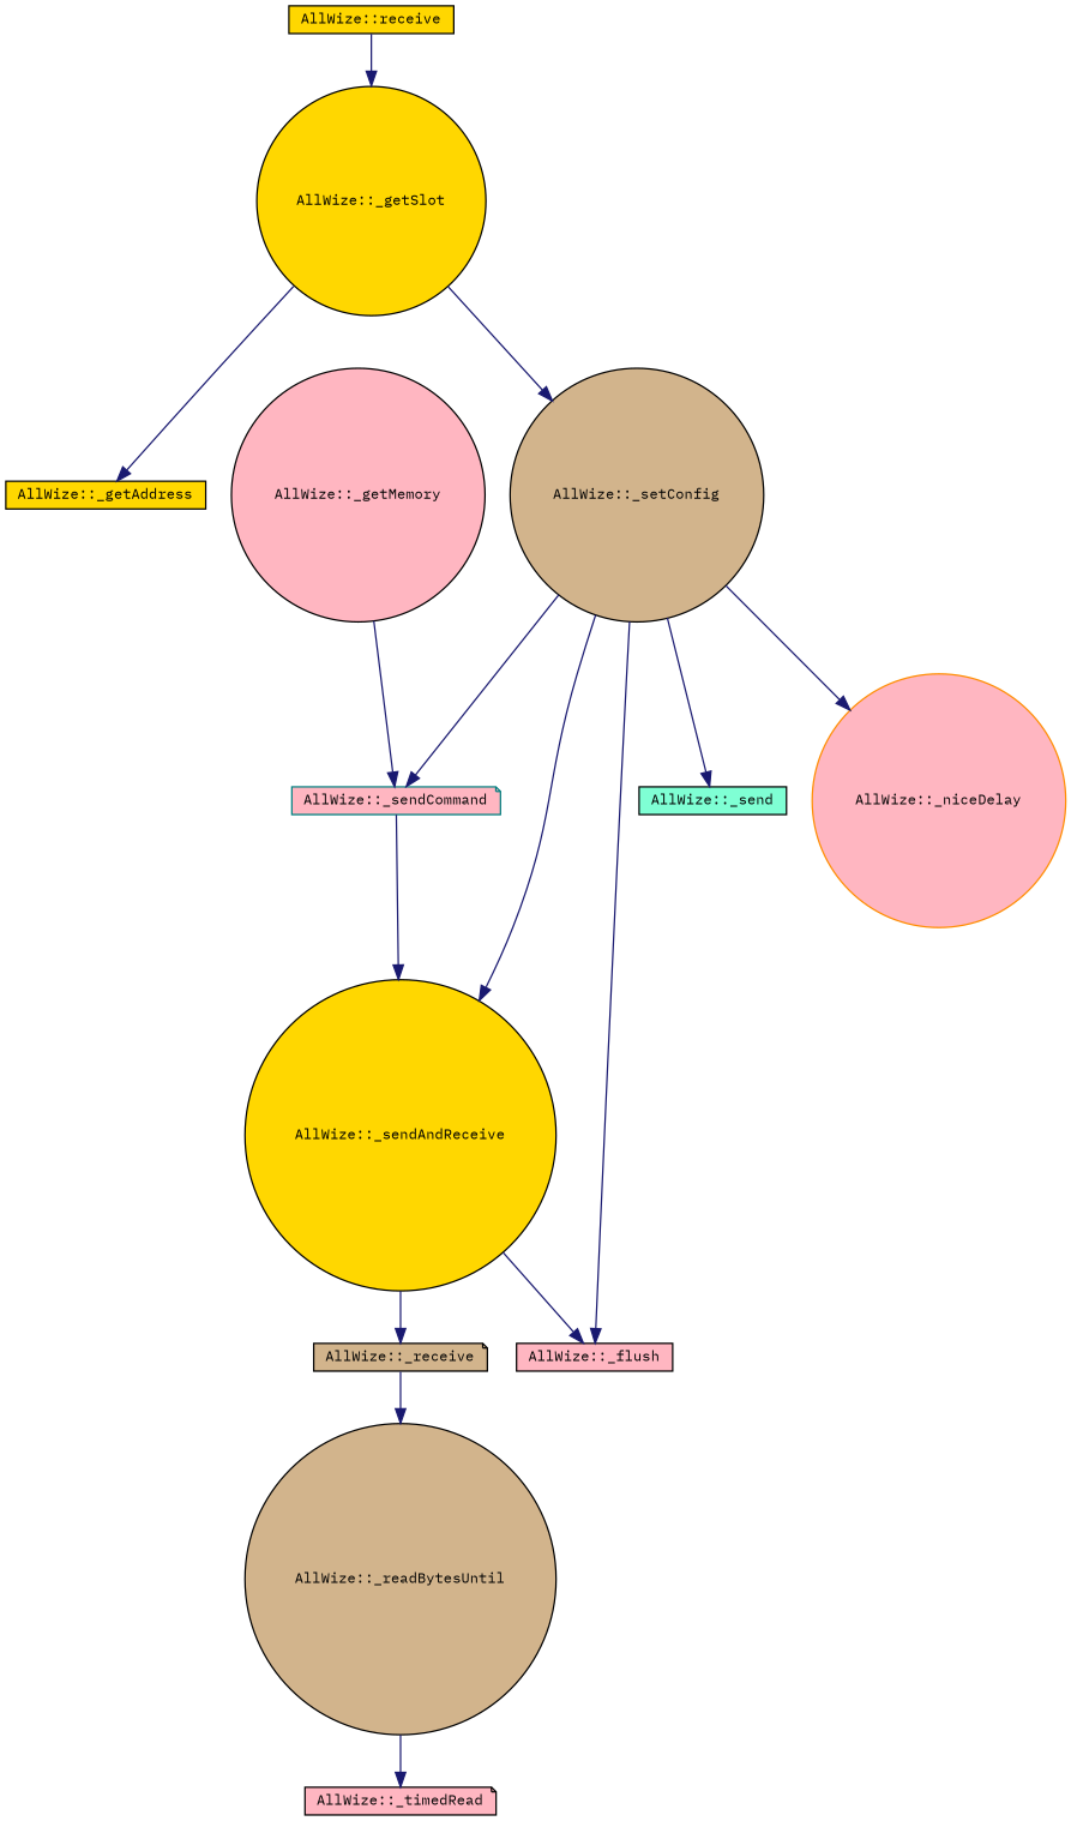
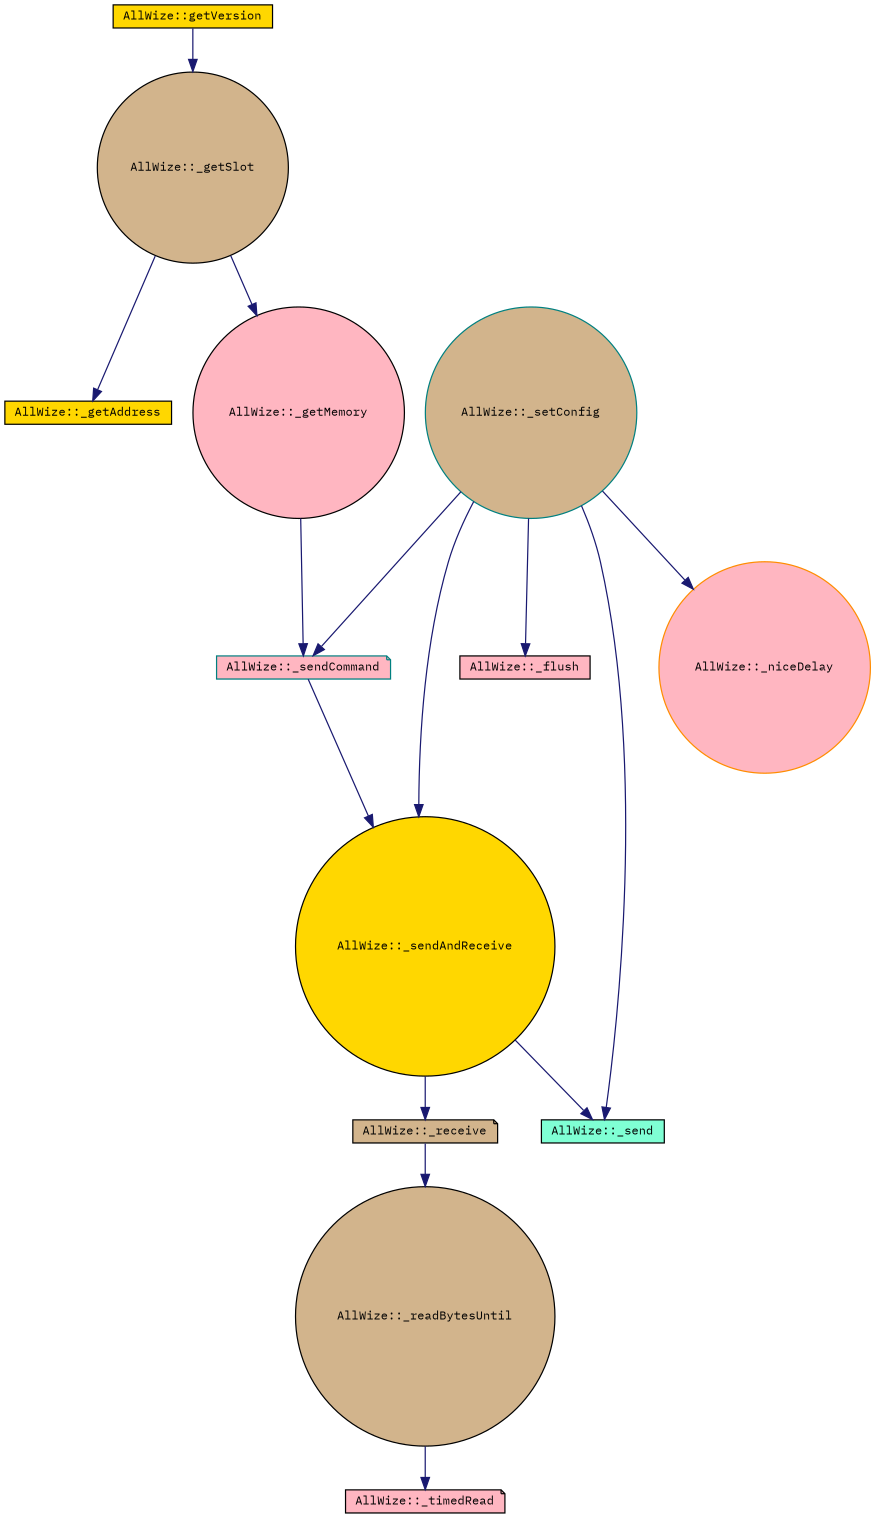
  digraph {
    fontname="IBM Plex Mono"
    rankdir=TB
    node [color=black fillcolor=lightpink fontname="IBM Plex Mono" fontsize=10 shape=circle style=filled]
    edge [color=midnightblue fontname="IBM Plex Mono" fontsize=10 labelfontname=Helvetica labelfontsize=10 style=solid]
-   n1 [fillcolor=gold fontcolor=black height=0.2 label="AllWize::receive" shape=box width=0.4]
-   n2 [fillcolor=gold height=0.2 label="AllWize::_getSlot" width=0.4]
+   n1 [fillcolor=gold fontcolor=black height=0.2 label="AllWize::getVersion" shape=box width=0.4]
+   n2 [fillcolor=tan height=0.2 label="AllWize::_getSlot" width=0.4]
    n3 [fillcolor=gold height=0.2 label="AllWize::_getAddress" shape=box width=0.4]
    n4 [height=0.2 label="AllWize::_getMemory" width=0.4]
    n5 [color=teal height=0.2 label="AllWize::_sendCommand" shape=note width=0.4]
    n6 [fillcolor=gold height=0.2 label="AllWize::_sendAndReceive" width=0.4]
-   n7 [fillcolor=tan height=0.2 label="AllWize::_setConfig" width=0.4]
+   n7 [color=teal fillcolor=tan height=0.2 label="AllWize::_setConfig" width=0.4]
    n8 [height=0.2 label="AllWize::_flush" shape=box width=0.4]
    n9 [fillcolor=aquamarine height=0.2 label="AllWize::_send" shape=box width=0.4]
    n10 [color=darkorange height=0.2 label="AllWize::_niceDelay" width=0.4]
    n11 [fillcolor=tan height=0.2 label="AllWize::_receive" shape=note width=0.4]
    n12 [fillcolor=tan height=0.2 label="AllWize::_readBytesUntil" width=0.4]
    n13 [height=0.2 label="AllWize::_timedRead" shape=note width=0.4]
    n1 -> n2
    n2 -> n3
-   n2 -> n7
+   n2 -> n4
    n4 -> n5
    n5 -> n6
-   n6 -> n8
+   n6 -> n9
    n6 -> n11
    n7 -> n5
    n7 -> n6
    n7 -> n8
    n7 -> n9
    n7 -> n10
    n11 -> n12
    n12 -> n13
  }
